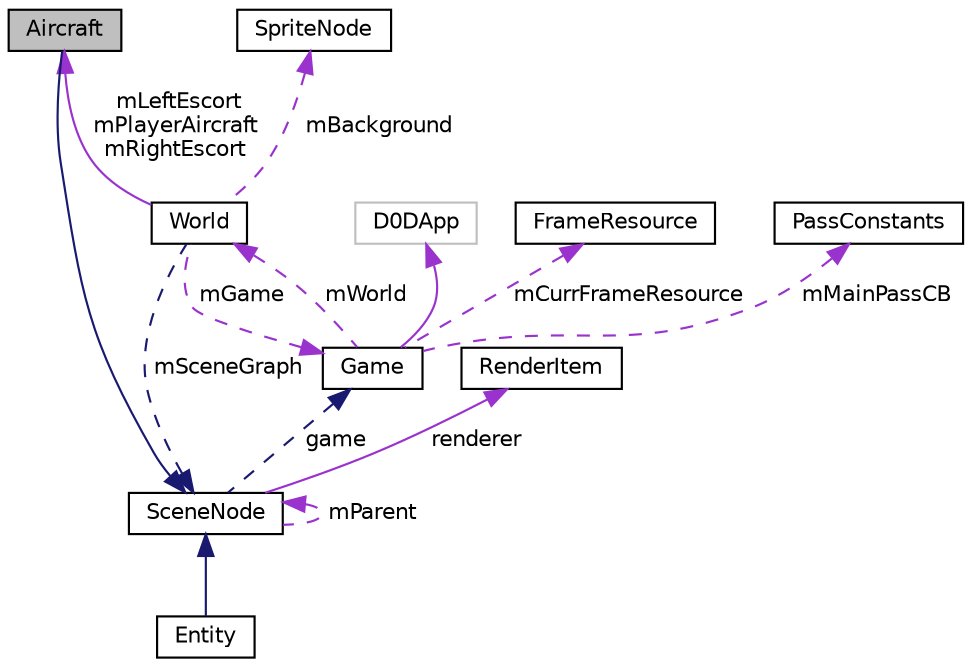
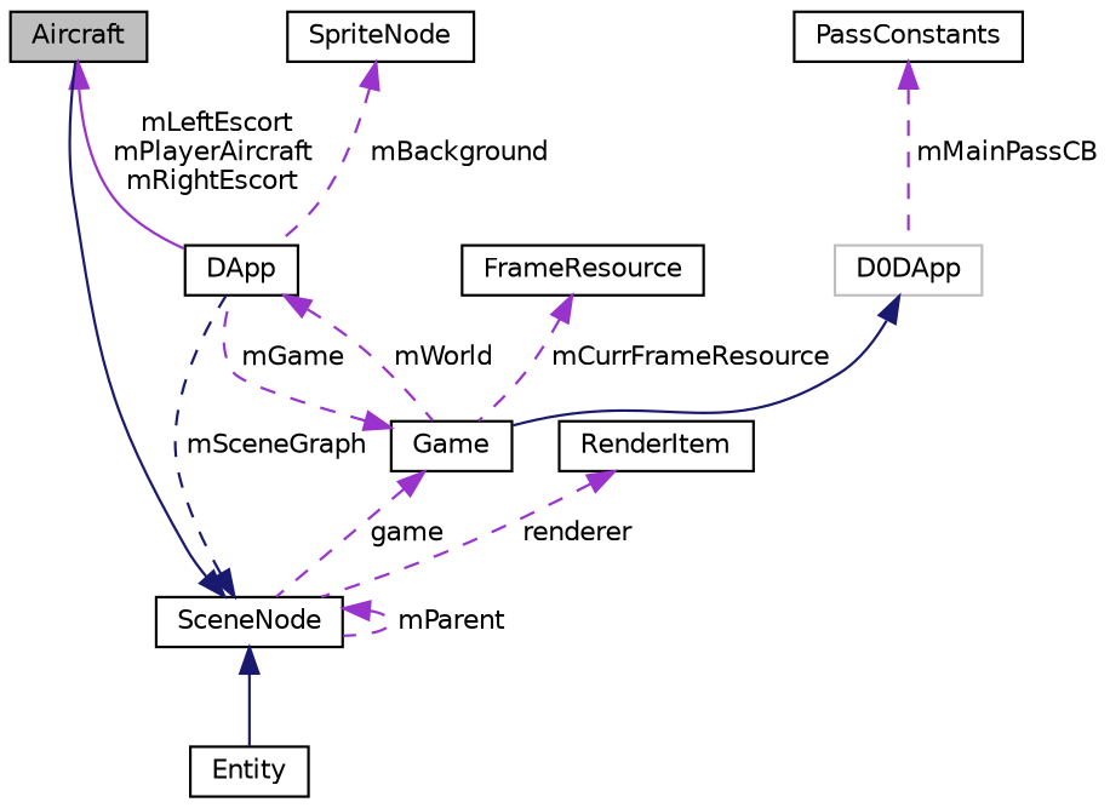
  digraph {
    node [color=black fillcolor=white fontname=Helvetica fontsize=10 shape=record style=filled]
    edge [color=darkorchid3 dir=back fontname=Helvetica fontsize=10 labelfontname=Helvetica labelfontsize=10 style=dashed]
    n1 [fillcolor=grey75 fontcolor=black height=0.2 label=Aircraft width=0.4]
-   n2 [height=0.2 label=World width=0.4]
+   n2 [height=0.2 label=DApp width=0.4]
    n3 [height=0.2 label=Game width=0.4]
    n4 [height=0.2 label=Entity width=0.4]
    n5 [height=0.2 label=SpriteNode width=0.4]
    n6 [height=0.2 label=SceneNode width=0.4]
    n7 [color=grey75 height=0.2 label=D0DApp width=0.4]
    n8 [height=0.2 label=FrameResource width=0.4]
    n9 [height=0.2 label=PassConstants width=0.4]
    n10 [height=0.2 label=RenderItem width=0.4]
    n1 -> n2 [label=" mLeftEscort\nmPlayerAircraft\nmRightEscort" style=solid]
    n2 -> n3 [label=" mWorld"]
    n3 -> n2 [label=" mGame"]
-   n3 -> n6 [color=midnightblue label=" game"]
+   n3 -> n6 [label=" game"]
    n5 -> n2 [label=" mBackground"]
    n6 -> n1 [color=midnightblue style=solid]
    n6 -> n2 [color=midnightblue label=" mSceneGraph"]
    n6 -> n4 [color=midnightblue style=solid]
    n6 -> n6 [label=" mParent"]
-   n7 -> n3 [style=solid]
+   n7 -> n3 [color=midnightblue style=solid]
    n8 -> n3 [label=" mCurrFrameResource"]
-   n9 -> n3 [label=" mMainPassCB"]
-   n10 -> n6 [label=" renderer" style=solid]
+   n9 -> n7 [label=" mMainPassCB"]
+   n10 -> n6 [label=" renderer"]
  }
